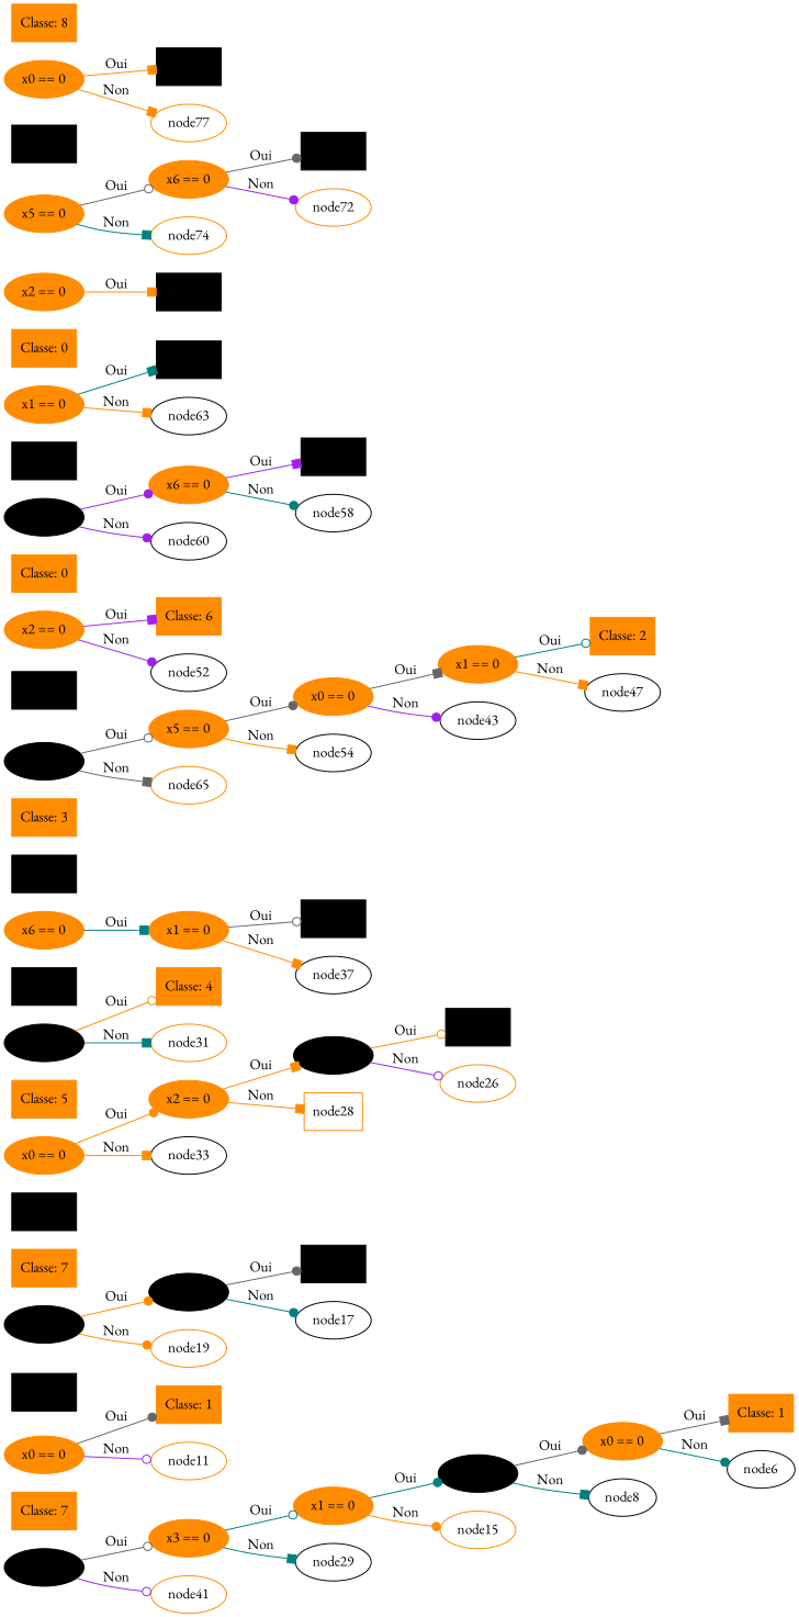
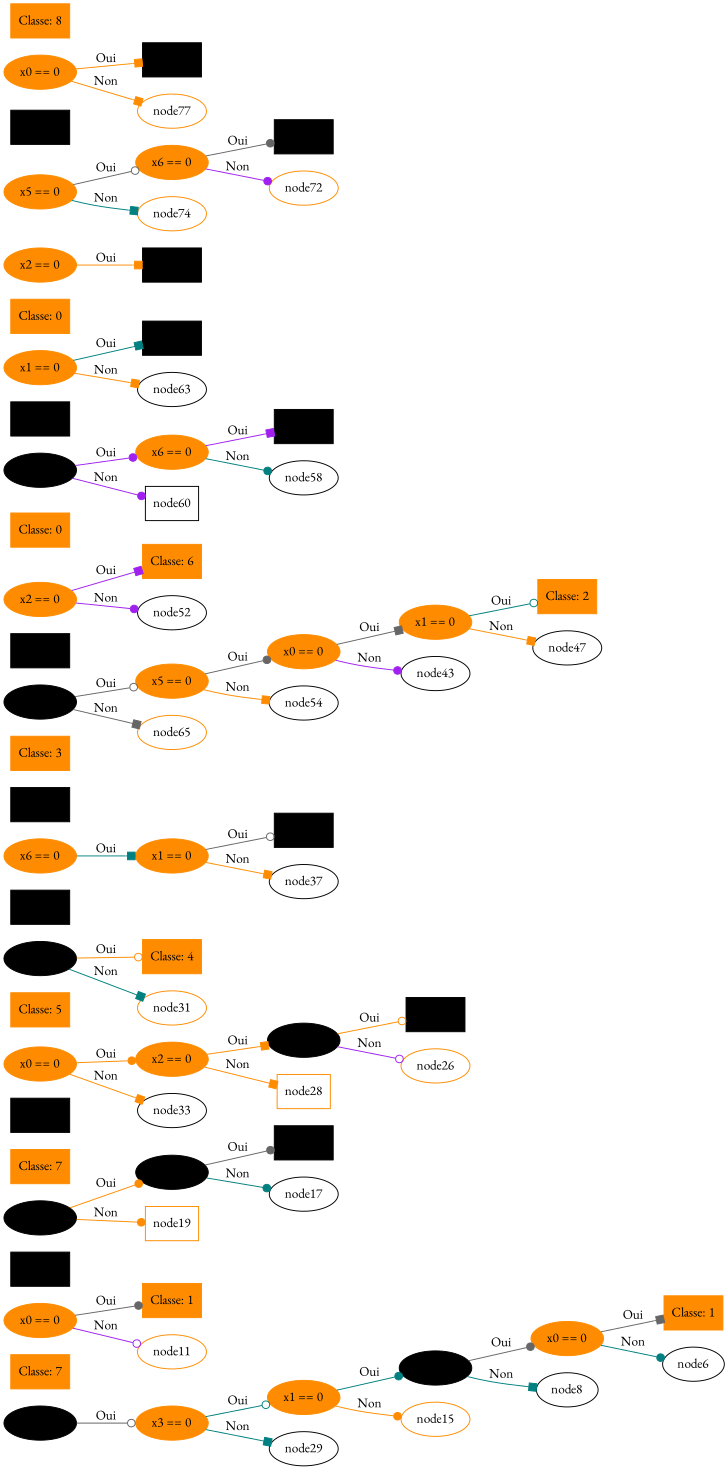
  digraph {
    fontname="EB Garamond"
    rankdir=LR
    node [color=darkorange fontname="EB Garamond" shape=box style=filled]
    edge [arrowhead=box color=darkorange fontname="EB Garamond"]
    n1 [color=black label="x4 == 0" shape=ellipse]
    n2 [label="x3 == 0" shape=ellipse]
-   node41 [shape="" style=""]
    n4 [label="x1 == 0" shape=ellipse]
    n5 [color=black label=node29 shape="" style=""]
    n6 [color=black label="x6 == 0" shape=ellipse]
    n7 [label=node15 shape="" style=""]
    n8 [label="x0 == 0" shape=ellipse]
    node8 [color=black shape="" style=""]
    n10 [label="Classe: 1"]
    node6 [color=black shape="" style=""]
    n12 [label="Classe: 7"]
    n13 [label="x0 == 0" shape=ellipse]
    n14 [label="Classe: 1"]
    node11 [shape="" style=""]
    n16 [color=black label="Classe: 3"]
    n17 [color=black label="x6 == 0" shape=ellipse]
    n18 [color=black label="x0 == 0" shape=ellipse]
-   node19 [shape="" style=""]
+   node19 [style=""]
    n20 [color=black label="Classe: 4"]
    node17 [color=black shape="" style=""]
    n22 [label="Classe: 7"]
    n23 [color=black label="Classe: 9"]
    n24 [label="x0 == 0" shape=ellipse]
    n25 [label="x2 == 0" shape=ellipse]
    node33 [color=black shape="" style=""]
    n27 [color=black label="x6 == 0" shape=ellipse]
    node28 [style=""]
    n29 [color=black label="Classe: 4"]
    node26 [shape="" style=""]
    n31 [label="Classe: 5"]
    n32 [color=black label="x5 == 0" shape=ellipse]
    n33 [label="Classe: 4"]
    node31 [shape="" style=""]
    n35 [color=black label="Classe: 4"]
    n36 [label="x6 == 0" shape=ellipse]
    n37 [label="x1 == 0" shape=ellipse]
    n38 [color=black label="Classe: 3"]
    node37 [color=black shape="" style=""]
    n40 [color=black label="Classe: 5"]
    n41 [label="Classe: 3"]
    n42 [color=black label="x3 == 0" shape=ellipse]
    n43 [label="x5 == 0" shape=ellipse]
    node65 [shape="" style=""]
    n45 [label="x0 == 0" shape=ellipse]
    node54 [color=black shape="" style=""]
    n47 [label="x1 == 0" shape=ellipse]
    n48 [color=black label=node43 shape="" style=""]
    n49 [label="Classe: 2"]
    node47 [color=black shape="" style=""]
    n51 [color=black label="Classe: 8"]
    n52 [label="x2 == 0" shape=ellipse]
    n53 [label="Classe: 6"]
    node52 [color=black shape="" style=""]
    n55 [label="Classe: 0"]
    n56 [color=black label="x2 == 0" shape=ellipse]
    n57 [label="x6 == 0" shape=ellipse]
-   node60 [color=black shape="" style=""]
+   node60 [color=black style=""]
    n59 [color=black label="Classe: 0"]
    node58 [color=black shape="" style=""]
    n61 [color=black label="Classe: 6"]
    n62 [label="x1 == 0" shape=ellipse]
    n63 [color=black label="Classe: 0"]
    node63 [color=black shape="" style=""]
    n65 [label="Classe: 0"]
    n66 [label="x2 == 0" shape=ellipse]
    n67 [color=black label="Classe: 6"]
    n68 [label="x5 == 0" shape=ellipse]
    n69 [label="x6 == 0" shape=ellipse]
    node74 [shape="" style=""]
    n71 [color=black label="Classe: 2"]
    node72 [shape="" style=""]
    n73 [color=black label="Classe: 2"]
    n74 [label="x0 == 0" shape=ellipse]
    n75 [color=black label="Classe: 4"]
    node77 [shape="" style=""]
    n77 [label="Classe: 8"]
    n1 -> n2 [arrowhead=odot color=gray40 label=Oui]
-   n1 -> node41 [arrowhead=odot color=purple label=Non]
    n2 -> n4 [arrowhead=odot color=teal label=Oui]
    n2 -> n5 [color=teal label=Non]
    n4 -> n6 [arrowhead=dot color=teal label=Oui]
    n4 -> n7 [arrowhead=dot label=Non]
    n6 -> n8 [arrowhead=dot color=gray40 label=Oui]
    n6 -> node8 [color=teal label=Non]
    n8 -> n10 [color=gray40 label=Oui]
    n8 -> node6 [arrowhead=dot color=teal label=Non]
    n13 -> n14 [arrowhead=dot color=gray40 label=Oui]
    n13 -> node11 [arrowhead=odot color=purple label=Non]
    n17 -> n18 [arrowhead=dot label=Oui]
    n17 -> node19 [arrowhead=dot label=Non]
    n18 -> n20 [arrowhead=dot color=gray40 label=Oui]
    n18 -> node17 [arrowhead=dot color=teal label=Non]
    n24 -> n25 [arrowhead=dot label=Oui]
    n24 -> node33 [label=Non]
    n25 -> n27 [label=Oui]
    n25 -> node28 [label=Non]
    n27 -> n29 [arrowhead=odot label=Oui]
    n27 -> node26 [arrowhead=odot color=purple label=Non]
    n32 -> n33 [arrowhead=odot label=Oui]
    n32 -> node31 [color=teal label=Non]
    n36 -> n37 [color=teal label=Oui]
    n37 -> n38 [arrowhead=odot color=gray40 label=Oui]
    n37 -> node37 [label=Non]
    n42 -> n43 [arrowhead=odot color=gray40 label=Oui]
    n42 -> node65 [color=gray40 label=Non]
    n43 -> n45 [arrowhead=dot color=gray40 label=Oui]
    n43 -> node54 [label=Non]
    n45 -> n47 [color=gray40 label=Oui]
    n45 -> n48 [arrowhead=dot color=purple label=Non]
    n47 -> n49 [arrowhead=odot color=teal label=Oui]
    n47 -> node47 [label=Non]
    n52 -> n53 [color=purple label=Oui]
    n52 -> node52 [arrowhead=dot color=purple label=Non]
    n56 -> n57 [arrowhead=dot color=purple label=Oui]
    n56 -> node60 [arrowhead=dot color=purple label=Non]
    n57 -> n59 [color=purple label=Oui]
    n57 -> node58 [arrowhead=dot color=teal label=Non]
    n62 -> n63 [color=teal label=Oui]
    n62 -> node63 [label=Non]
    n66 -> n67 [label=Oui]
    n68 -> n69 [arrowhead=odot color=gray40 label=Oui]
    n68 -> node74 [color=teal label=Non]
    n69 -> n71 [arrowhead=dot color=gray40 label=Oui]
    n69 -> node72 [arrowhead=dot color=purple label=Non]
    n74 -> n75 [label=Oui]
    n74 -> node77 [label=Non]
  }
